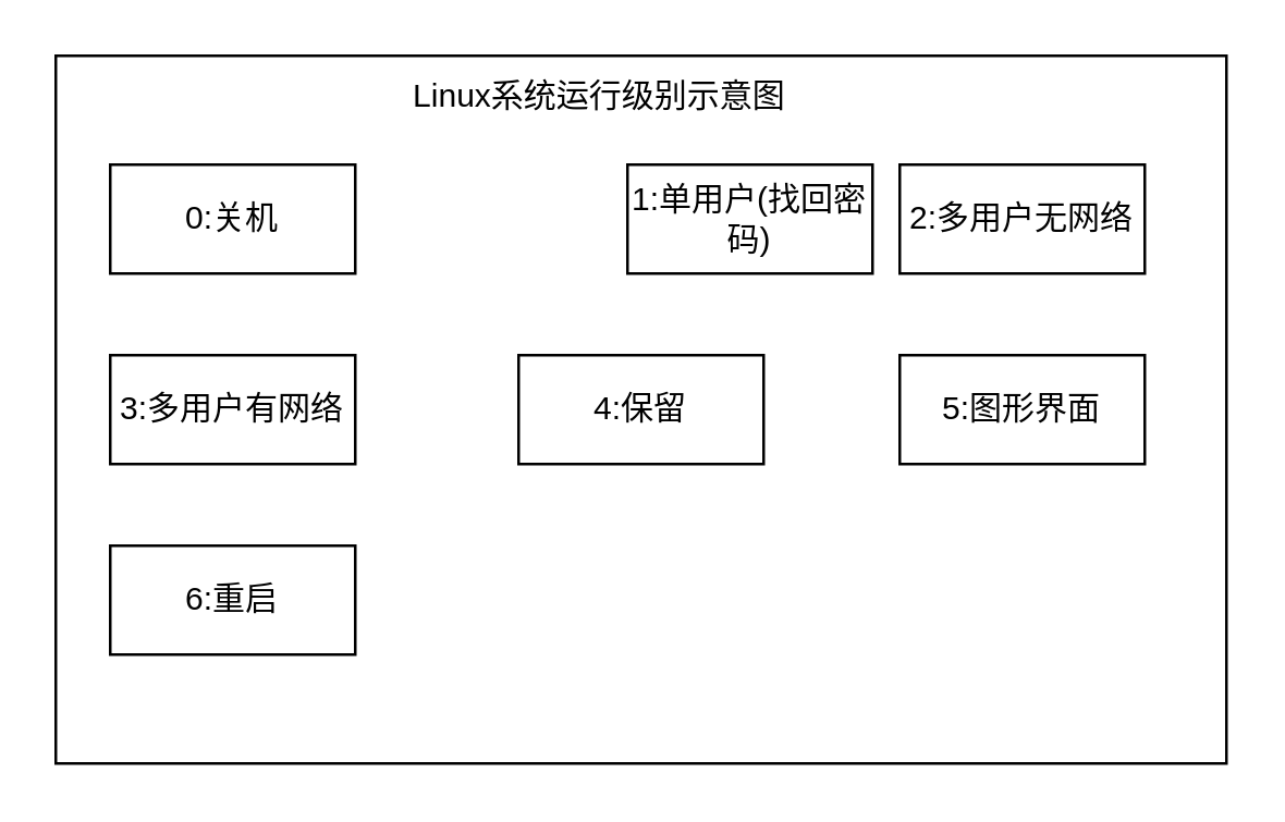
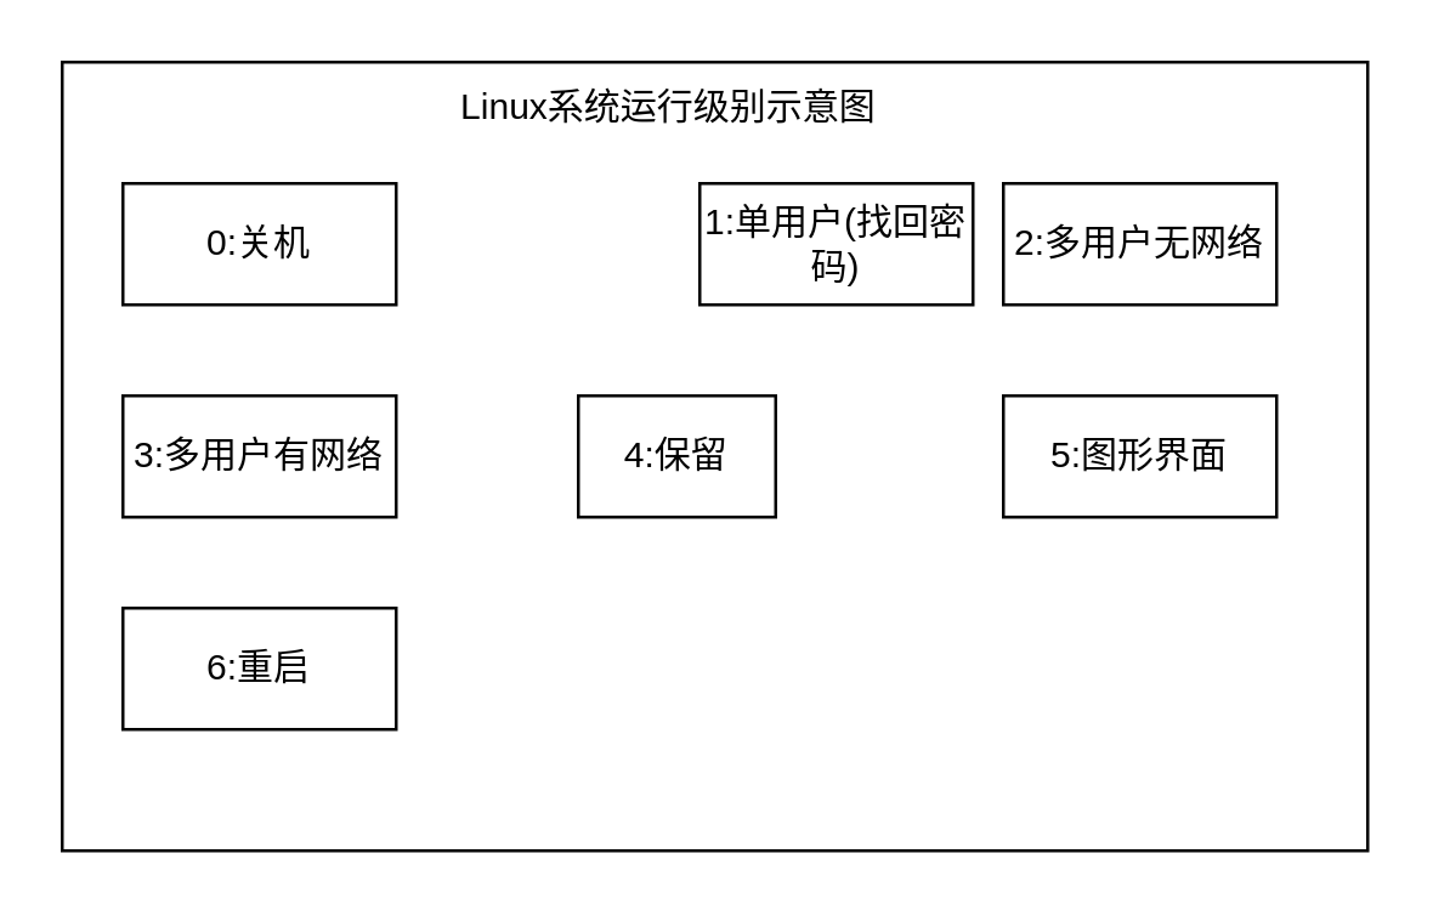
  <mxCell id="0" />
  <mxCell id="1" parent="0" />
  <mxCell id="2" value="" style="rounded=0;whiteSpace=wrap;html=1;" vertex="1" parent="1"><mxGeometry x="20" y="20" width="430" height="260" as="geometry" /></mxCell>
  <mxCell id="3" value="0:关机" style="rounded=0;whiteSpace=wrap;html=1;" vertex="1" parent="1"><mxGeometry x="40" y="60" width="90" height="40" as="geometry" /></mxCell>
  <mxCell id="4" value="Linux系统运行级别示意图" style="text;html=1;strokeColor=none;fillColor=none;align=center;verticalAlign=middle;whiteSpace=wrap;rounded=0;" vertex="1" parent="1"><mxGeometry x="150" y="20" width="140" height="30" as="geometry" /></mxCell>
  <mxCell id="5" value="1:单用户(找回密码)" style="rounded=0;whiteSpace=wrap;html=1;" vertex="1" parent="1"><mxGeometry x="230" y="60" width="90" height="40" as="geometry" /></mxCell>
  <mxCell id="6" value="2:多用户无网络" style="rounded=0;whiteSpace=wrap;html=1;" vertex="1" parent="1"><mxGeometry x="330" y="60" width="90" height="40" as="geometry" /></mxCell>
  <mxCell id="7" value="3:多用户有网络" style="rounded=0;whiteSpace=wrap;html=1;" vertex="1" parent="1"><mxGeometry x="40" y="130" width="90" height="40" as="geometry" /></mxCell>
- <mxCell id="8" value="4:保留" style="rounded=0;whiteSpace=wrap;html=1;" vertex="1" parent="1"><mxGeometry x="190" y="130" width="90" height="40" as="geometry" /></mxCell>
+ <mxCell id="8" value="4:保留" style="rounded=0;whiteSpace=wrap;html=1;" vertex="1" parent="1"><mxGeometry x="190" y="130" width="65" height="40" as="geometry" /></mxCell>
  <mxCell id="9" value="5:图形界面" style="rounded=0;whiteSpace=wrap;html=1;" vertex="1" parent="1"><mxGeometry x="330" y="130" width="90" height="40" as="geometry" /></mxCell>
  <mxCell id="10" value="6:重启" style="rounded=0;whiteSpace=wrap;html=1;" vertex="1" parent="1"><mxGeometry x="40" y="200" width="90" height="40" as="geometry" /></mxCell>
